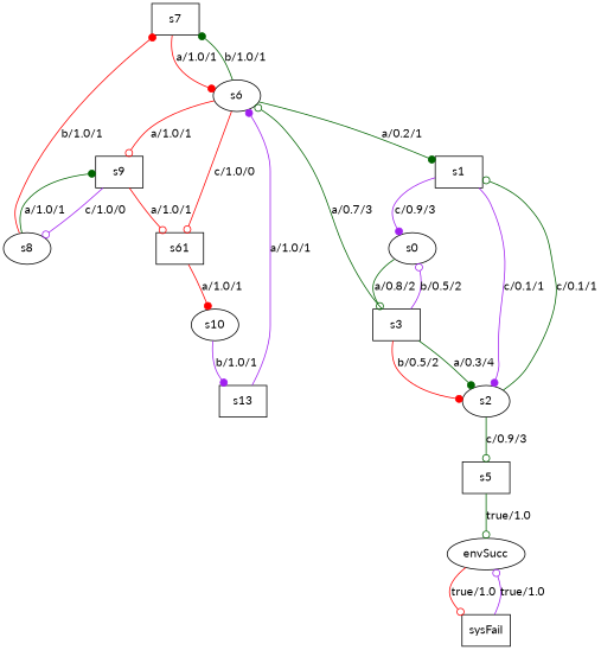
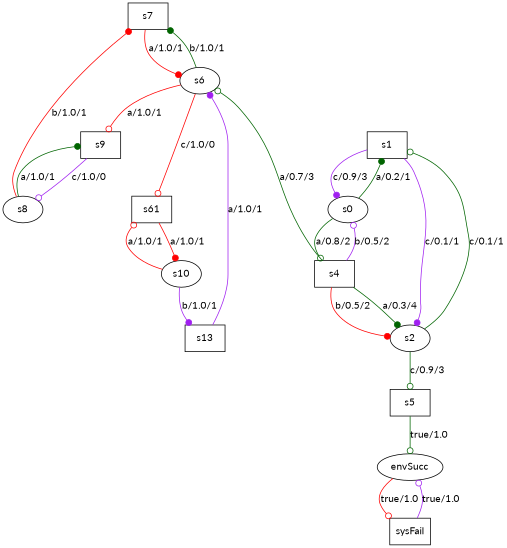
  digraph {
    fontname=Lato
    node [fontname=Lato shape=box]
    edge [arrowhead=dot color=darkgreen fontname=Lato]
    n1 [label=s7]
    s6 [shape=""]
    n3 [label=s61]
    n4 [label=s9]
-   n5 [label=s3]
+   n5 [label=s4]
    s0 [shape=""]
    s2 [shape=""]
    n8 [label=s1]
    n9 [label=s5]
    s10 [shape=""]
    n11 [label=s13]
    n12 [label=sysFail]
    envSucc [shape=""]
    s8 [shape=""]
    n1 -> s6 [color=red label="a/1.0/1"]
    s6 -> n1 [label="b/1.0/1"]
    s6 -> n3 [arrowhead=odot color=red label="c/1.0/0"]
    s6 -> n4 [arrowhead=odot color=red label="a/1.0/1"]
    n3 -> s10 [color=red label="a/1.0/1"]
    n4 -> s8 [arrowhead=odot color=purple label="c/1.0/0"]
    n5 -> s6 [arrowhead=odot label="a/0.7/3"]
    n5 -> s0 [arrowhead=odot color=purple label="b/0.5/2"]
    n5 -> s2 [color=red label="b/0.5/2"]
    n5 -> s2 [label="a/0.3/4"]
    s0 -> n5 [arrowhead=odot label="a/0.8/2"]
-   s6 -> n8 [label="a/0.2/1"]
+   s0 -> n8 [label="a/0.2/1"]
    s2 -> n8 [arrowhead=odot label="c/0.1/1"]
    s2 -> n9 [arrowhead=odot label="c/0.9/3"]
    n8 -> s0 [color=purple label="c/0.9/3"]
    n8 -> s2 [color=purple label="c/0.1/1"]
    n9 -> envSucc [arrowhead=odot label="true/1.0"]
-   n4 -> n3 [arrowhead=odot color=red label="a/1.0/1"]
+   s10 -> n3 [arrowhead=odot color=red label="a/1.0/1"]
    s10 -> n11 [color=purple label="b/1.0/1"]
    n11 -> s6 [color=purple label="a/1.0/1"]
    n12 -> envSucc [arrowhead=odot color=purple label="true/1.0"]
    envSucc -> n12 [arrowhead=odot color=red label="true/1.0"]
    s8 -> n1 [color=red label="b/1.0/1"]
    s8 -> n4 [label="a/1.0/1"]
  }
